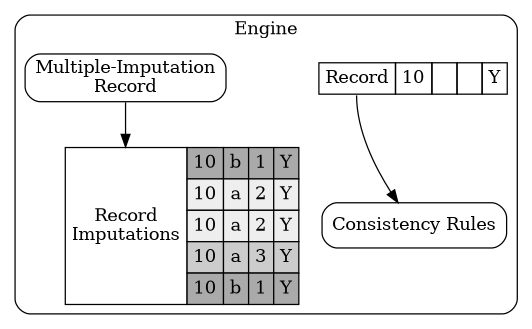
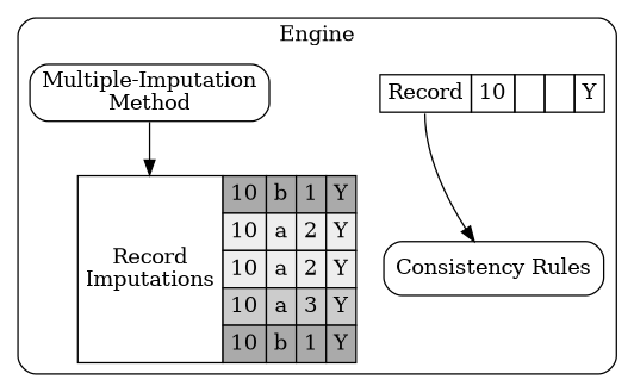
  digraph {
    compound=true
    node [shape=plaintext]
    n1 [label=< 		<TABLE BORDER="0" CELLBORDER="1" CELLSPACING="0" CELLPADDING="4"> 		<TR> 			<TD PORT="r1">Record</TD> 			<TD>10</TD> 			<TD>  </TD> 			<TD>  </TD> 			<TD>Y</TD> 		</TR> 		</TABLE>> margin=0]
    n2 [label="Consistency Rules" shape=box style=rounded]
-   n3 [label="Multiple-Imputation\nRecord" shape=box style=rounded]
+   n3 [label="Multiple-Imputation\nMethod" shape=box style=rounded]
    n4 [label=< 			<TABLE BORDER="0" CELLBORDER="1" CELLSPACING="0" CELLPADDING="4"> 			<TR> 				<TD ROWSPAN="5" PORT="imp1">Record<BR/>Imputations</TD> 				<TD BGCOLOR="#AAAAAA">10</TD>  				<TD BGCOLOR="#AAAAAA">b</TD>  				<TD BGCOLOR="#AAAAAA">1</TD>  				<TD BGCOLOR="#AAAAAA">Y</TD>  			</TR> 			<TR> 				<TD BGCOLOR="#EEEEEE">10</TD>  				<TD BGCOLOR="#EEEEEE">a</TD>  				<TD BGCOLOR="#EEEEEE">2</TD>  				<TD BGCOLOR="#EEEEEE">Y</TD>  			</TR> 			<TR> 				<TD BGCOLOR="#EEEEEE">10</TD>  				<TD BGCOLOR="#EEEEEE">a</TD>  				<TD BGCOLOR="#EEEEEE">2</TD>  				<TD BGCOLOR="#EEEEEE">Y</TD>  			</TR> 			<TR> 				<TD BGCOLOR="#CCCCCC">10</TD>  				<TD BGCOLOR="#CCCCCC">a</TD>  				<TD BGCOLOR="#CCCCCC">3</TD>  				<TD BGCOLOR="#CCCCCC">Y</TD>  			</TR> 			<TR> 				<TD BGCOLOR="#AAAAAA">10</TD>  				<TD BGCOLOR="#AAAAAA">b</TD>  				<TD BGCOLOR="#AAAAAA">1</TD>  				<TD BGCOLOR="#AAAAAA">Y</TD>  			</TR> 			</TABLE>> margin=0]
    subgraph cluster_1 {
      label=Engine
      style=rounded
      n1
      n2
      n3
      n4
    }
    n1 -> n2 [tailport=r1]
    n3 -> n4 [headport=imp1 weight=200]
  }
